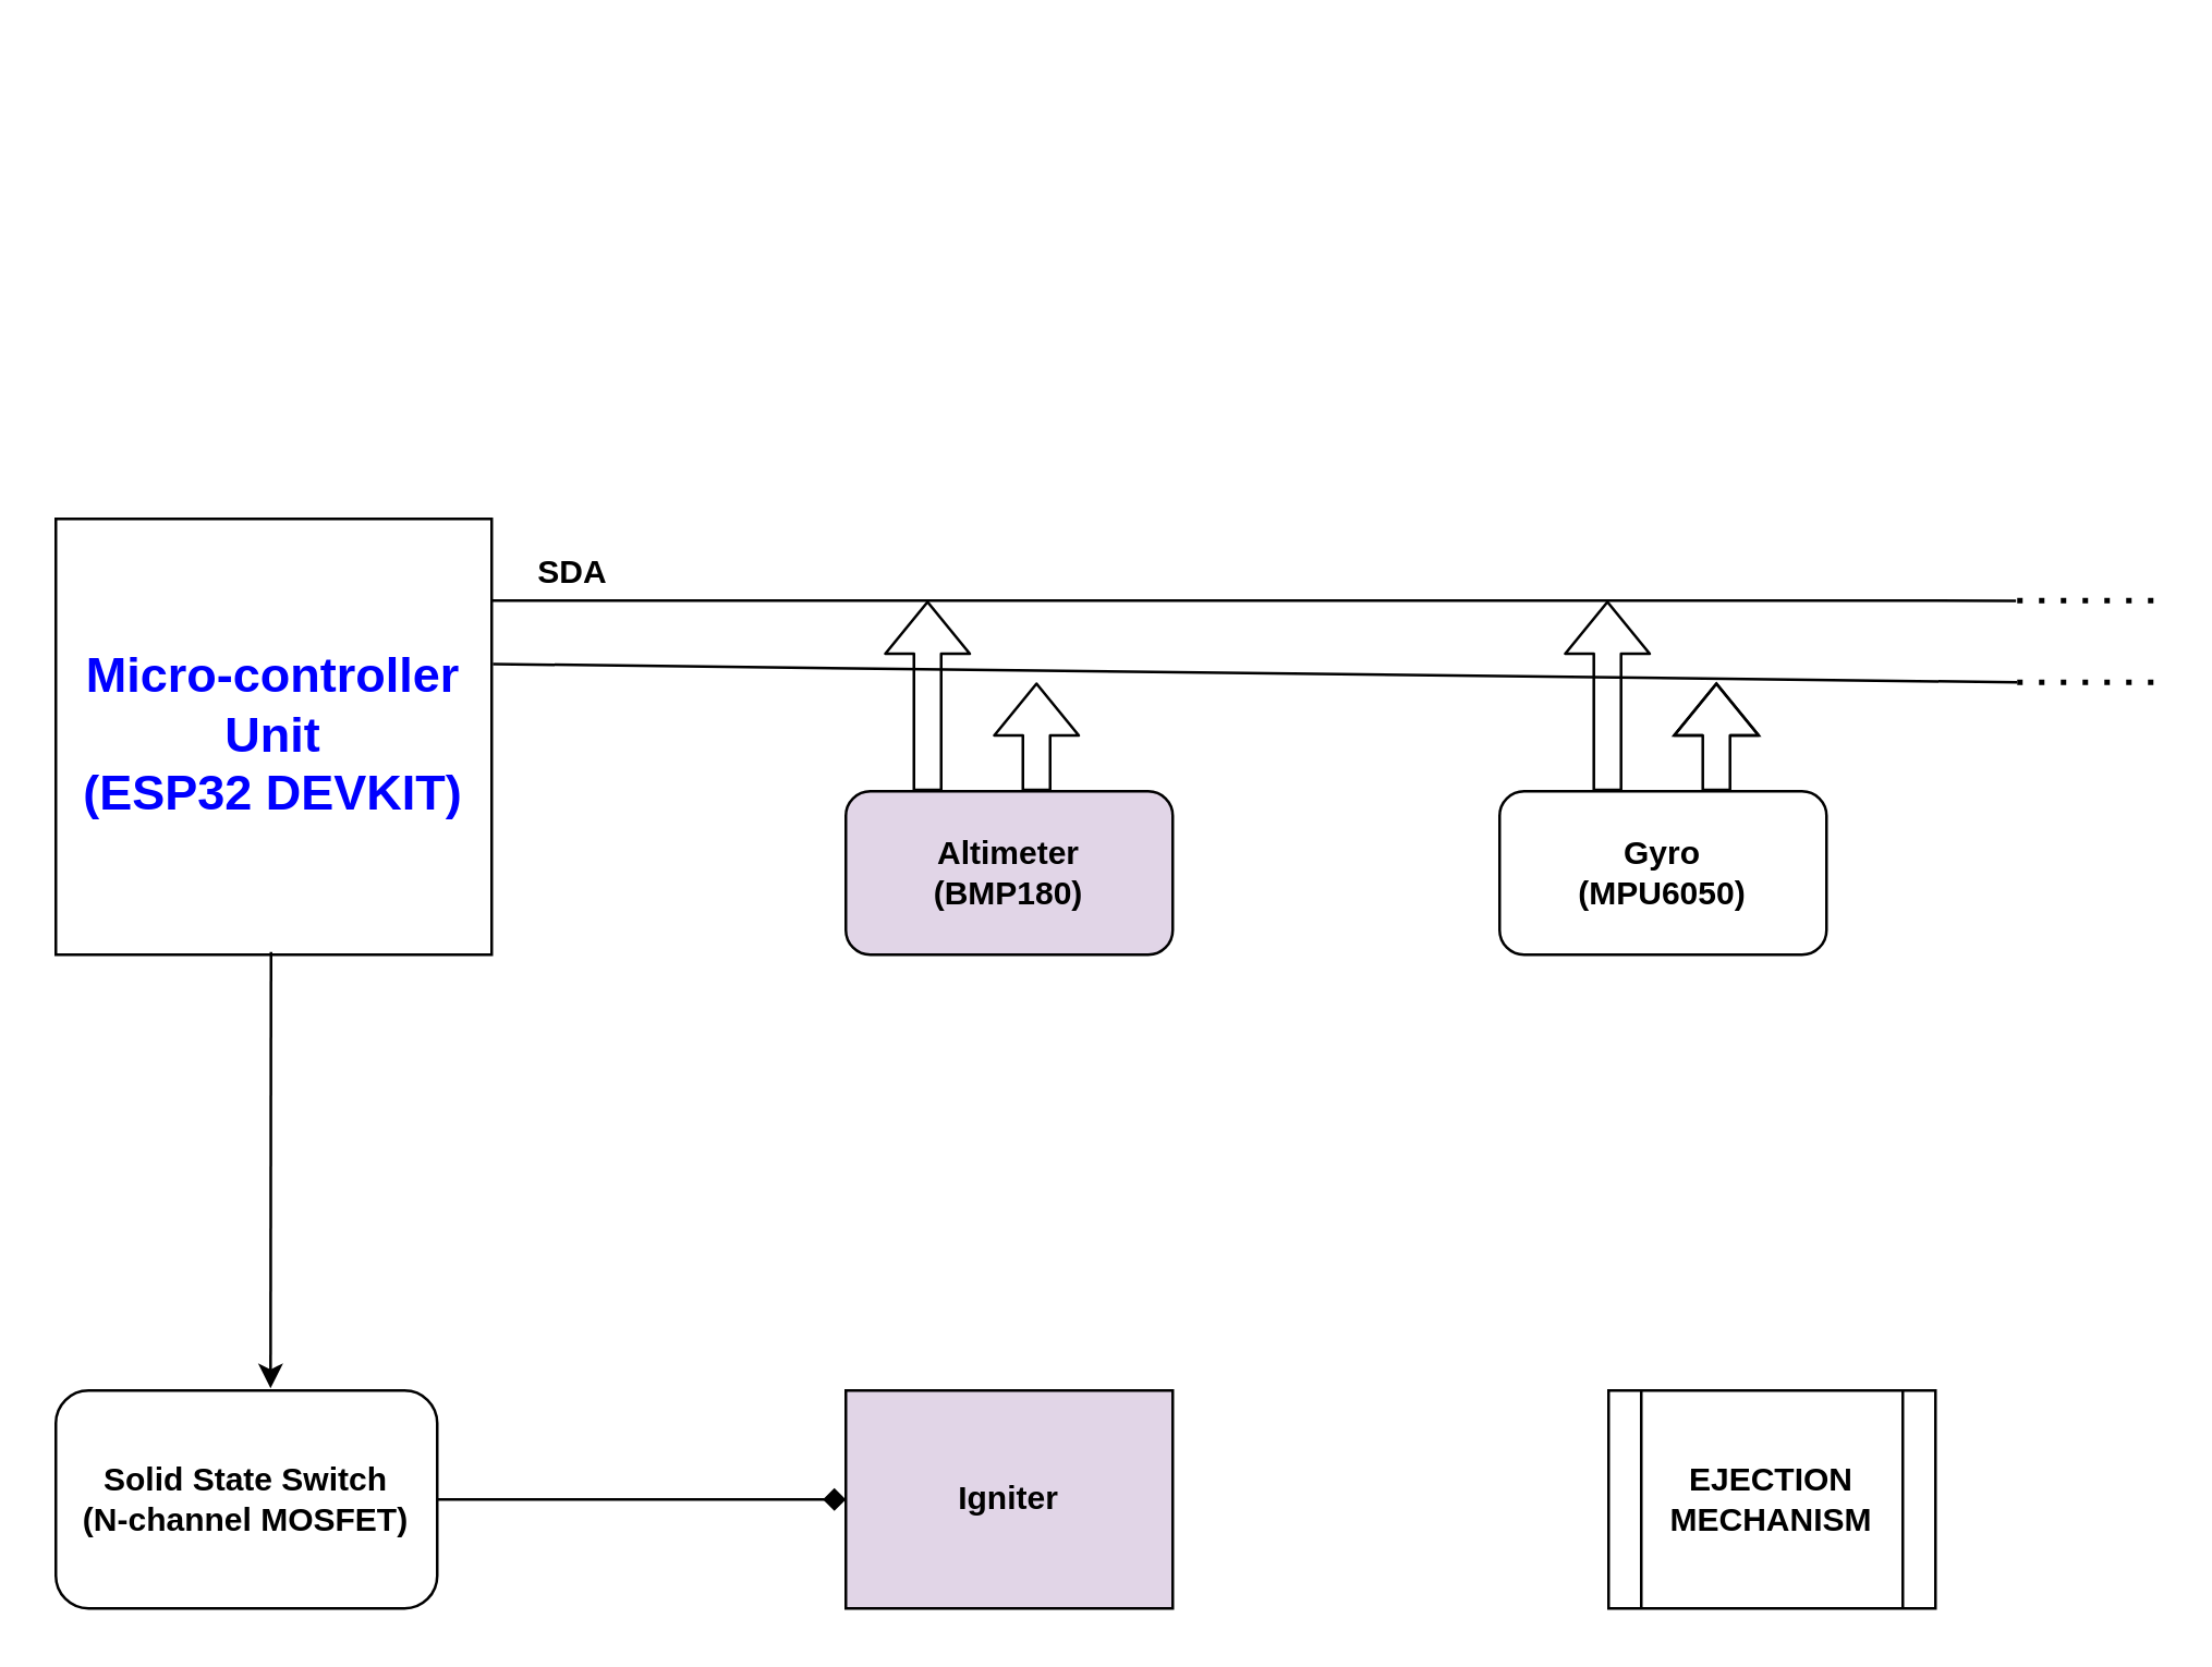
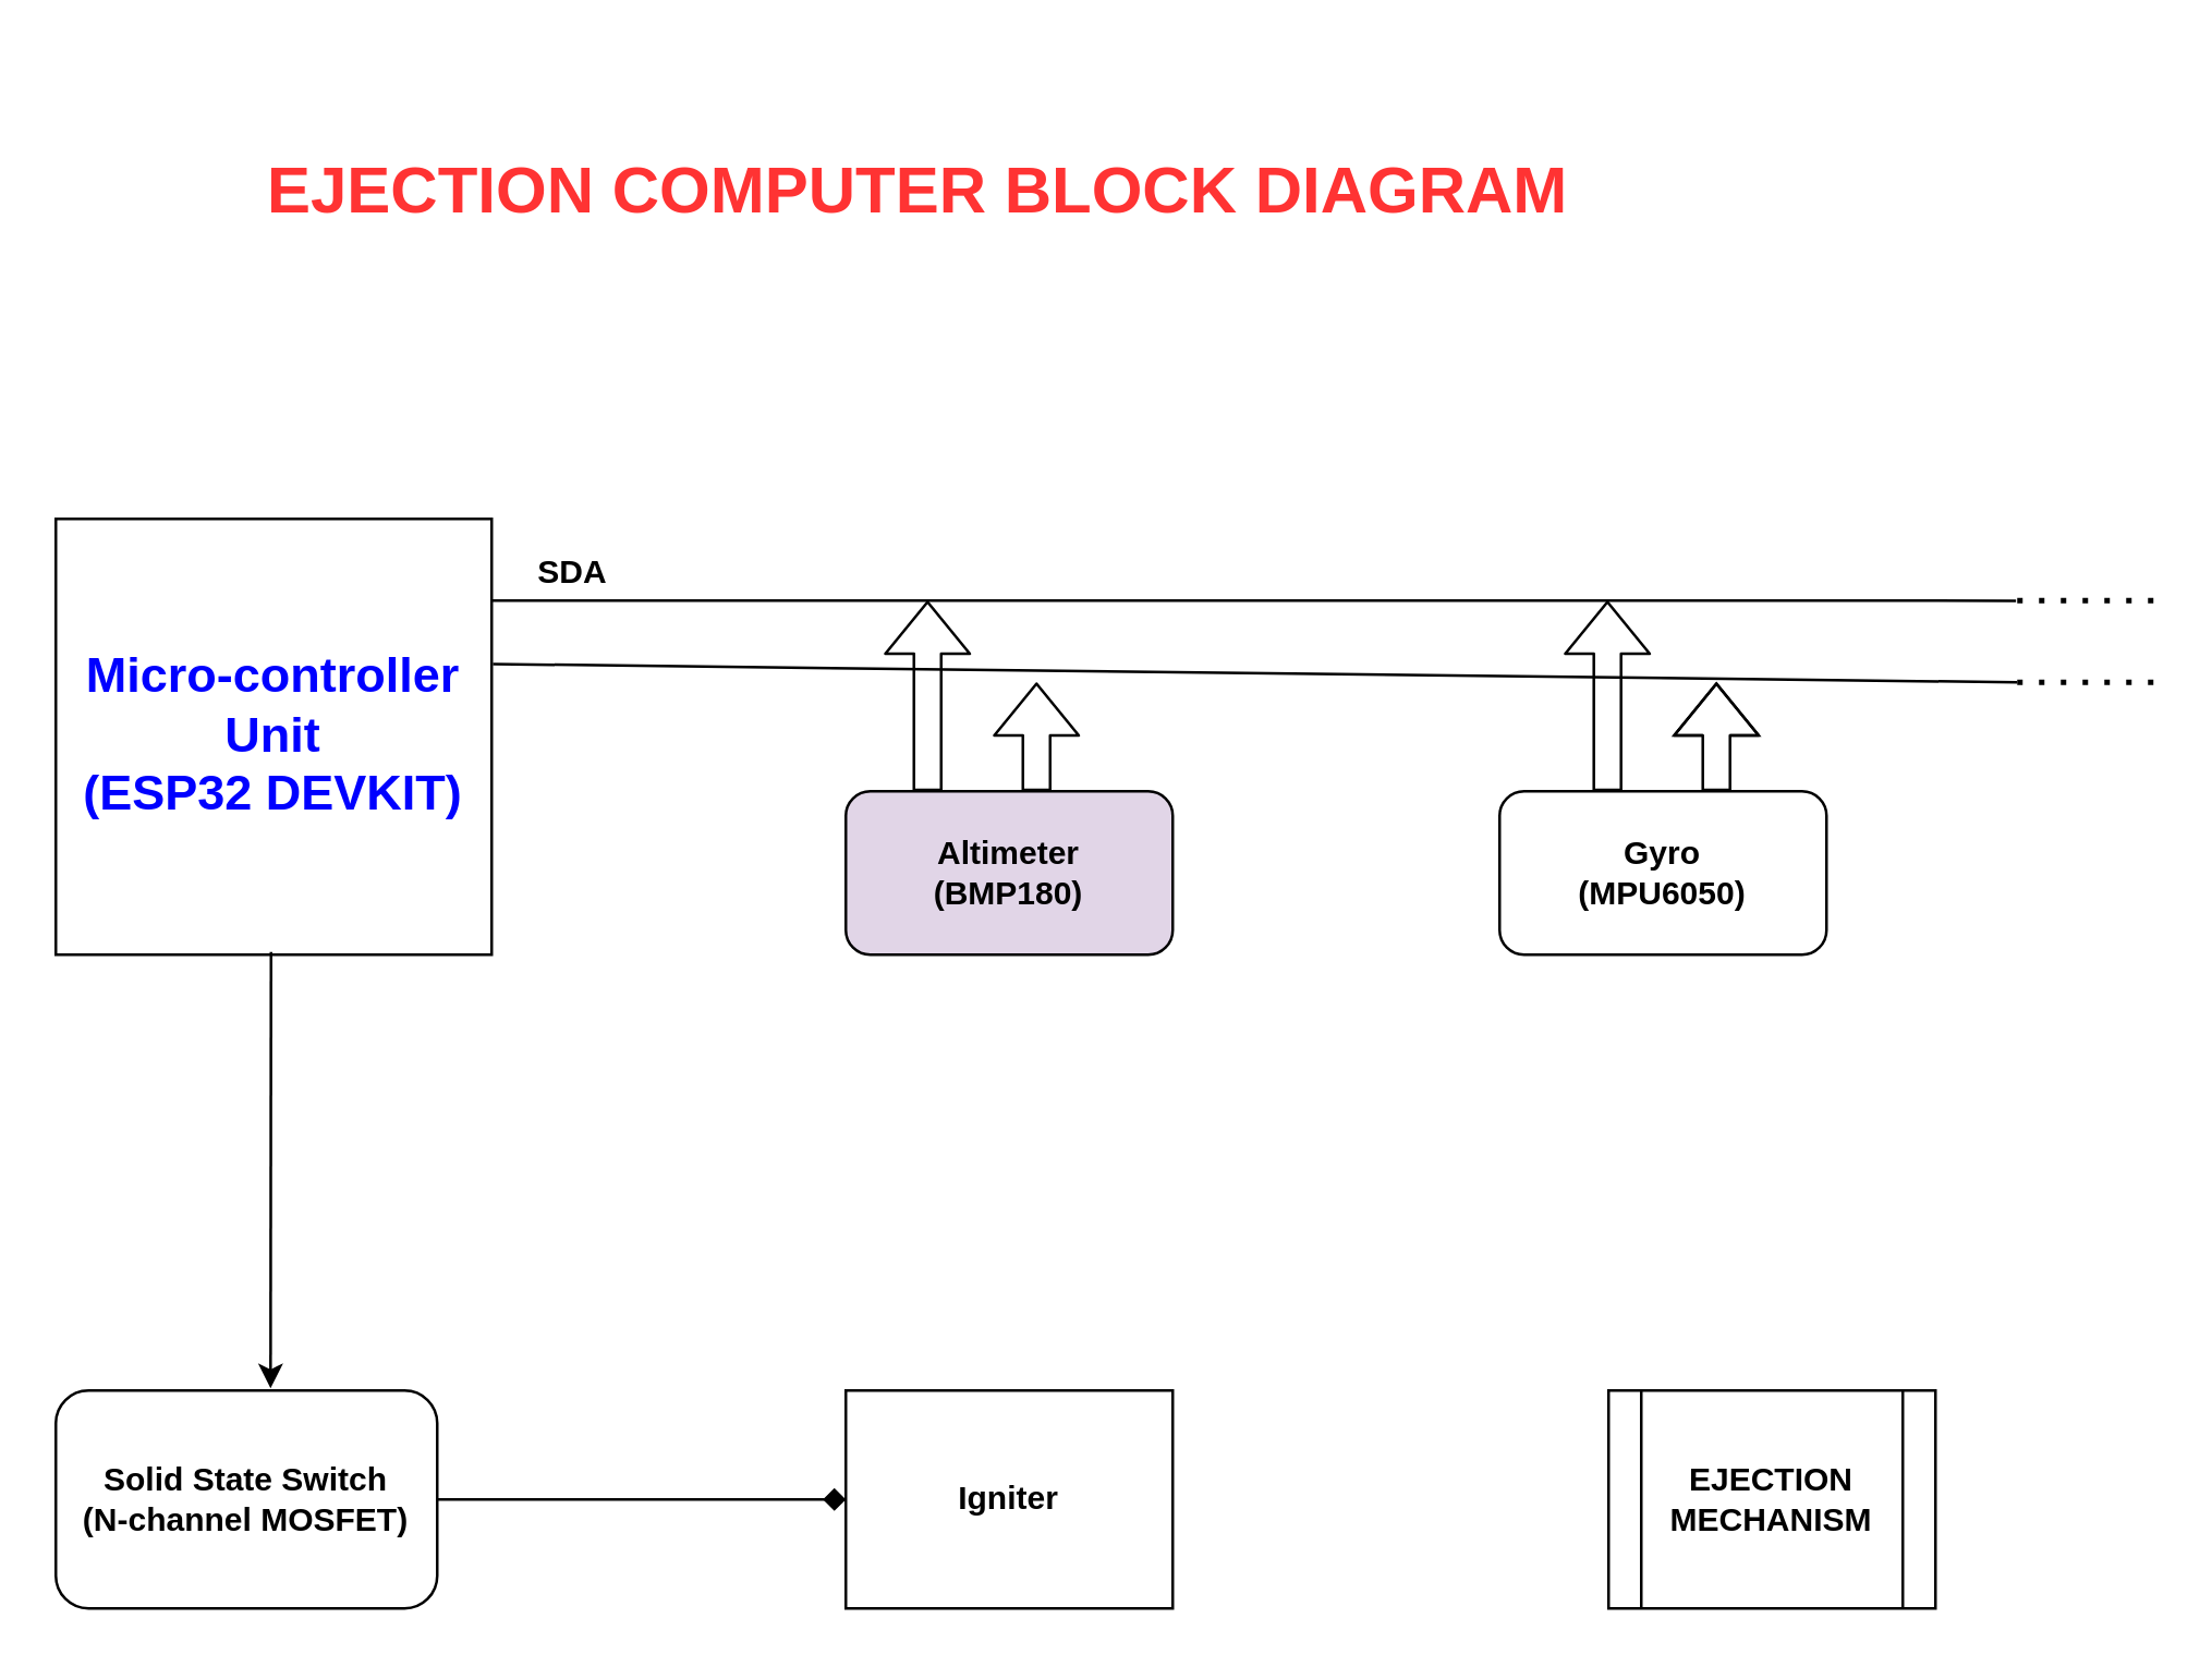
  <mxCell id="0" />
  <mxCell id="1" parent="0" />
+ <mxCell id="2" value="&lt;h1&gt;&lt;font color=&quot;#ff3333&quot;&gt;EJECTION COMPUTER BLOCK DIAGRAM&amp;nbsp;&lt;/font&gt;&lt;/h1&gt;" style="text;html=1;strokeColor=none;fillColor=none;align=center;verticalAlign=middle;whiteSpace=wrap;rounded=0;" vertex="1" parent="1"><mxGeometry x="80" y="20" width="520" height="100" as="geometry" /></mxCell>
  <mxCell id="3" value="" style="group" vertex="1" connectable="0" parent="1"><mxGeometry x="20" y="190" width="770" height="400" as="geometry" /></mxCell>
  <mxCell id="4" value="&lt;h2&gt;&lt;font color=&quot;#0000ff&quot;&gt;&lt;b&gt;Micro-controller Unit&lt;br&gt;&lt;/b&gt;&lt;b&gt;(ESP32 DEVKIT)&lt;/b&gt;&lt;/font&gt;&lt;/h2&gt;" style="whiteSpace=wrap;html=1;aspect=fixed;" vertex="1" parent="3"><mxGeometry width="160" height="160" as="geometry" /></mxCell>
  <mxCell id="5" value="&lt;b&gt;Altimeter&lt;br&gt;(BMP180)&lt;/b&gt;" style="rounded=1;whiteSpace=wrap;html=1;fillColor=#e1d5e7;" vertex="1" parent="3"><mxGeometry x="290" y="100" width="120" height="60" as="geometry" /></mxCell>
  <mxCell id="6" value="&lt;b&gt;Gyro&lt;br&gt;(MPU6050)&lt;/b&gt;" style="rounded=1;whiteSpace=wrap;html=1;" vertex="1" parent="3"><mxGeometry x="530" y="100" width="120" height="60" as="geometry" /></mxCell>
  <mxCell id="7" value="&lt;b&gt;Solid State Switch&lt;br&gt;(N-channel MOSFET)&lt;/b&gt;" style="rounded=1;whiteSpace=wrap;html=1;" vertex="1" parent="3"><mxGeometry y="320" width="140" height="80" as="geometry" /></mxCell>
- <mxCell id="8" value="&lt;b&gt;Igniter&lt;/b&gt;" style="rounded=0;whiteSpace=wrap;html=1;fillColor=#e1d5e7;" vertex="1" parent="3"><mxGeometry x="290" y="320" width="120" height="80" as="geometry" /></mxCell>
+ <mxCell id="8" value="&lt;b&gt;Igniter&lt;/b&gt;" style="rounded=0;whiteSpace=wrap;html=1;" vertex="1" parent="3"><mxGeometry x="290" y="320" width="120" height="80" as="geometry" /></mxCell>
  <mxCell id="9" value="&lt;b&gt;EJECTION MECHANISM&lt;/b&gt;" style="shape=process;whiteSpace=wrap;html=1;backgroundOutline=1;" vertex="1" parent="3"><mxGeometry x="570" y="320" width="120" height="80" as="geometry" /></mxCell>
  <mxCell id="10" value="" style="endArrow=none;html=1;exitX=1.003;exitY=0.333;exitDx=0;exitDy=0;exitPerimeter=0;" edge="1" parent="3" source="4"><mxGeometry width="50" height="50" relative="1" as="geometry"><mxPoint x="170" y="60" as="sourcePoint" /><mxPoint x="720" y="60" as="targetPoint" /></mxGeometry></mxCell>
  <mxCell id="11" value="" style="endArrow=none;html=1;exitX=1.003;exitY=0.333;exitDx=0;exitDy=0;exitPerimeter=0;" edge="1" parent="3"><mxGeometry width="50" height="50" relative="1" as="geometry"><mxPoint x="160.0" y="30.0" as="sourcePoint" /><mxPoint x="719.55" y="30.05" as="targetPoint" /></mxGeometry></mxCell>
  <mxCell id="12" value="" style="endArrow=none;dashed=1;html=1;dashPattern=1 3;strokeWidth=2;" edge="1" parent="3"><mxGeometry width="50" height="50" relative="1" as="geometry"><mxPoint x="720" y="30" as="sourcePoint" /><mxPoint x="770" y="30" as="targetPoint" /></mxGeometry></mxCell>
  <mxCell id="13" value="" style="endArrow=none;dashed=1;html=1;dashPattern=1 3;strokeWidth=2;" edge="1" parent="3"><mxGeometry width="50" height="50" relative="1" as="geometry"><mxPoint x="720" y="60" as="sourcePoint" /><mxPoint x="770" y="60" as="targetPoint" /></mxGeometry></mxCell>
  <mxCell id="14" value="" style="shape=flexArrow;endArrow=classic;html=1;" edge="1" parent="3"><mxGeometry width="50" height="50" relative="1" as="geometry"><mxPoint x="320" y="100" as="sourcePoint" /><mxPoint x="320" y="30" as="targetPoint" /></mxGeometry></mxCell>
  <mxCell id="15" value="" style="shape=flexArrow;endArrow=classic;html=1;" edge="1" parent="3"><mxGeometry width="50" height="50" relative="1" as="geometry"><mxPoint x="360" y="100" as="sourcePoint" /><mxPoint x="360" y="60" as="targetPoint" /></mxGeometry></mxCell>
  <mxCell id="16" value="" style="shape=flexArrow;endArrow=classic;html=1;" edge="1" parent="3"><mxGeometry width="50" height="50" relative="1" as="geometry"><mxPoint x="569.58" y="100" as="sourcePoint" /><mxPoint x="569.58" y="30" as="targetPoint" /></mxGeometry></mxCell>
  <mxCell id="17" value="" style="shape=flexArrow;endArrow=classic;html=1;" edge="1" parent="3"><mxGeometry width="50" height="50" relative="1" as="geometry"><mxPoint x="609.58" y="100" as="sourcePoint" /><mxPoint x="609.58" y="60" as="targetPoint" /><Array as="points"><mxPoint x="609.58" y="80" /></Array></mxGeometry></mxCell>
  <mxCell id="18" value="&lt;b&gt;SDA&lt;/b&gt;" style="text;html=1;strokeColor=none;fillColor=none;align=center;verticalAlign=middle;whiteSpace=wrap;rounded=0;" vertex="1" parent="3"><mxGeometry x="170" y="10" width="40" height="20" as="geometry" /></mxCell>
  <mxCell id="19" value="" style="endArrow=classic;html=1;entryX=0.563;entryY=-0.01;entryDx=0;entryDy=0;entryPerimeter=0;" edge="1" parent="3" target="7"><mxGeometry width="50" height="50" relative="1" as="geometry"><mxPoint x="79" y="159" as="sourcePoint" /><mxPoint x="400" y="170" as="targetPoint" /></mxGeometry></mxCell>
  <mxCell id="20" value="" style="endArrow=diamond;html=1;exitX=1;exitY=0.5;exitDx=0;exitDy=0;entryX=0;entryY=0.5;entryDx=0;entryDy=0;" edge="1" parent="3" source="7" target="8"><mxGeometry width="50" height="50" relative="1" as="geometry"><mxPoint x="380" y="310" as="sourcePoint" /><mxPoint x="430" y="260" as="targetPoint" /></mxGeometry></mxCell>
